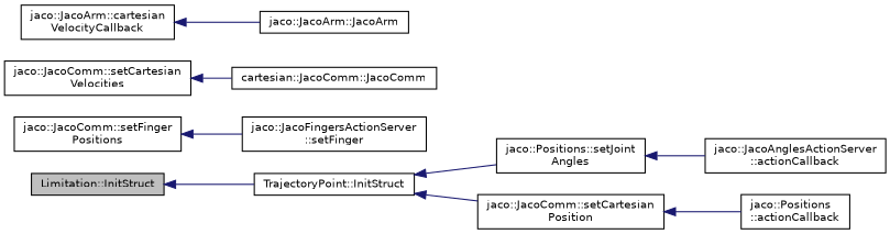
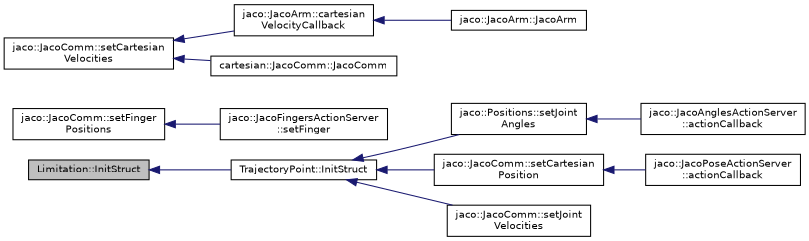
  digraph {
    rankdir=LR
    node [color=black fillcolor=white fontname=Helvetica fontsize=10 shape=record style=filled]
    edge [color=midnightblue dir=back fontname=Helvetica fontsize=10 labelfontname=Helvetica labelfontsize=10 style=solid]
    n1 [fillcolor=grey75 fontcolor=black height=0.2 label="Limitation::InitStruct" width=0.4]
    n2 [height=0.2 label="TrajectoryPoint::InitStruct" width=0.4]
    n3 [height=0.2 label="jaco::Positions::setJoint\lAngles" width=0.4]
    n4 [height=0.2 label="jaco::JacoComm::setCartesian\lPosition" width=0.4]
+   n5 [height=0.2 label="jaco::JacoComm::setJoint\lVelocities" width=0.4]
    n6 [height=0.2 label="jaco::JacoAnglesActionServer\l::actionCallback" width=0.4]
-   n7 [height=0.2 label="jaco::Positions\l::actionCallback" width=0.4]
+   n7 [height=0.2 label="jaco::JacoPoseActionServer\l::actionCallback" width=0.4]
    n8 [height=0.2 label="jaco::JacoComm::setFinger\lPositions" width=0.4]
    n9 [height=0.2 label="jaco::JacoFingersActionServer\l::setFinger" width=0.4]
    n10 [height=0.2 label="jaco::JacoComm::setCartesian\lVelocities" width=0.4]
    n11 [height=0.2 label="jaco::JacoArm::cartesian\lVelocityCallback" width=0.4]
    n12 [height=0.2 label="cartesian::JacoComm::JacoComm" width=0.4]
    n13 [height=0.2 label="jaco::JacoArm::JacoArm" width=0.4]
    n1 -> n2
    n2 -> n3
    n2 -> n4
+   n2 -> n5
    n3 -> n6
    n4 -> n7
    n8 -> n9
+   n10 -> n11
    n10 -> n12
    n11 -> n13
  }
